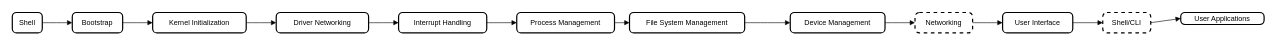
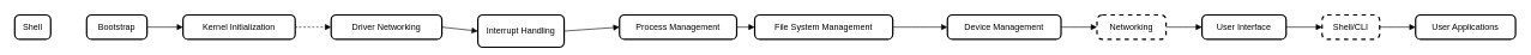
  <mxCell id="0" />
  <mxCell id="1" parent="0" />
  <mxCell id="2" value="Shell" style="rounded=1;absoluteArcSize=1;arcSize=14;whiteSpace=wrap;strokeWidth=2;" vertex="1" parent="1"><mxGeometry width="50" height="34" as="geometry" x="20" y="20" /></mxCell>
  <mxCell id="3" value="Bootstrap" style="rounded=1;absoluteArcSize=1;arcSize=14;whiteSpace=wrap;strokeWidth=2;" vertex="1" parent="1"><mxGeometry x="120" width="84" height="34" as="geometry" y="20" /></mxCell>
  <mxCell id="4" value="Kernel Initialization" style="rounded=1;absoluteArcSize=1;arcSize=14;whiteSpace=wrap;strokeWidth=2;" vertex="1" parent="1"><mxGeometry x="254" width="156" height="34" as="geometry" y="20" /></mxCell>
  <mxCell id="5" value="Driver Networking" style="rounded=1;absoluteArcSize=1;arcSize=14;whiteSpace=wrap;strokeWidth=2;" vertex="1" parent="1"><mxGeometry x="460" width="154" height="34" as="geometry" y="20" /></mxCell>
- <mxCell id="6" value="Interrupt Handling" style="rounded=1;absoluteArcSize=1;arcSize=14;whiteSpace=wrap;strokeWidth=2;" vertex="1" parent="1"><mxGeometry x="664" width="147" height="34" as="geometry" y="20" /></mxCell>
+ <mxCell id="6" value="Interrupt Handling" style="rounded=1;absoluteArcSize=1;arcSize=14;whiteSpace=wrap;strokeWidth=2;" vertex="1" parent="1"><mxGeometry x="664" y="20" width="120" height="45" as="geometry" /></mxCell>
  <mxCell id="7" value="Process Management" style="rounded=1;absoluteArcSize=1;arcSize=14;whiteSpace=wrap;strokeWidth=2;" vertex="1" parent="1"><mxGeometry x="861" width="163" height="34" as="geometry" y="20" /></mxCell>
  <mxCell id="8" value="File System Management" style="rounded=1;absoluteArcSize=1;arcSize=14;whiteSpace=wrap;strokeWidth=2;" vertex="1" parent="1"><mxGeometry x="1049" y="20" width="192" height="34" as="geometry" /></mxCell>
  <mxCell id="9" value="Device Management" style="rounded=1;absoluteArcSize=1;arcSize=14;whiteSpace=wrap;strokeWidth=2;" vertex="1" parent="1"><mxGeometry x="1317" width="158" height="34" as="geometry" y="20" /></mxCell>
  <mxCell id="10" value="Networking" style="rounded=1;absoluteArcSize=1;arcSize=14;whiteSpace=wrap;strokeWidth=2;dashed=1;" vertex="1" parent="1"><mxGeometry x="1525" width="96" height="34" as="geometry" y="20" /></mxCell>
  <mxCell id="11" value="User Interface" style="rounded=1;absoluteArcSize=1;arcSize=14;whiteSpace=wrap;strokeWidth=2;" vertex="1" parent="1"><mxGeometry x="1671" width="117" height="34" as="geometry" y="20" /></mxCell>
  <mxCell id="12" value="Shell/CLI" style="rounded=1;absoluteArcSize=1;arcSize=14;whiteSpace=wrap;strokeWidth=2;dashed=1;" vertex="1" parent="1"><mxGeometry x="1838" width="80" height="34" as="geometry" y="20" /></mxCell>
- <mxCell id="13" value="User Applications" style="rounded=1;absoluteArcSize=1;arcSize=14;whiteSpace=wrap;strokeWidth=2;" vertex="1" parent="1"><mxGeometry x="1968" y="20" width="139" height="20" as="geometry" /></mxCell>
- <mxCell id="14" value="" style="curved=1;startArrow=none;endArrow=block;exitX=1.0;exitY=0.5;entryX=0.0;entryY=0.5;" edge="1" parent="1" source="2" target="3"><mxGeometry relative="1" as="geometry"><Array as="points" /></mxGeometry></mxCell>
+ <mxCell id="13" value="User Applications" style="rounded=1;absoluteArcSize=1;arcSize=14;whiteSpace=wrap;strokeWidth=2;" vertex="1" parent="1"><mxGeometry x="1968" width="139" height="34" as="geometry" y="20" /></mxCell>
  <mxCell id="15" value="" style="curved=1;startArrow=none;endArrow=block;exitX=0.999;exitY=0.5;entryX=-0.0;entryY=0.5;" edge="1" parent="1" source="3" target="4"><mxGeometry relative="1" as="geometry"><Array as="points" /></mxGeometry></mxCell>
- <mxCell id="16" value="" style="curved=1;startArrow=none;endArrow=block;exitX=1.002;exitY=0.5;entryX=0.002;entryY=0.5;" edge="1" parent="1" source="4" target="5"><mxGeometry relative="1" as="geometry"><Array as="points" /></mxGeometry></mxCell>
+ <mxCell id="16" value="" style="curved=1;startArrow=none;endArrow=block;exitX=1.002;exitY=0.5;entryX=0.002;entryY=0.5;dashed=1;" edge="1" parent="1" source="4" target="5"><mxGeometry relative="1" as="geometry"><Array as="points" /></mxGeometry></mxCell>
  <mxCell id="17" value="" style="curved=1;startArrow=none;endArrow=block;exitX=1.0;exitY=0.5;entryX=0.0;entryY=0.5;" edge="1" parent="1" source="5" target="6"><mxGeometry relative="1" as="geometry"><Array as="points" /></mxGeometry></mxCell>
  <mxCell id="18" value="" style="curved=1;startArrow=none;endArrow=block;exitX=1.001;exitY=0.5;entryX=0.001;entryY=0.5;" edge="1" parent="1" source="6" target="7"><mxGeometry relative="1" as="geometry"><Array as="points" /></mxGeometry></mxCell>
  <mxCell id="19" value="" style="curved=1;startArrow=none;endArrow=block;exitX=1.002;exitY=0.5;entryX=0.002;entryY=0.5;" edge="1" parent="1" source="7" target="8"><mxGeometry relative="1" as="geometry"><Array as="points" /></mxGeometry></mxCell>
  <mxCell id="20" value="" style="curved=1;startArrow=none;endArrow=block;exitX=1.003;exitY=0.5;entryX=-0.002;entryY=0.5;" edge="1" parent="1" source="8" target="9"><mxGeometry relative="1" as="geometry"><Array as="points" /></mxGeometry></mxCell>
  <mxCell id="21" value="" style="curved=1;startArrow=none;endArrow=block;exitX=0.999;exitY=0.5;entryX=-0.001;entryY=0.5;" edge="1" parent="1" source="9" target="10"><mxGeometry relative="1" as="geometry"><Array as="points" /></mxGeometry></mxCell>
  <mxCell id="22" value="" style="curved=1;startArrow=none;endArrow=block;exitX=1.003;exitY=0.5;entryX=0.002;entryY=0.5;" edge="1" parent="1" source="10" target="11"><mxGeometry relative="1" as="geometry"><Array as="points" /></mxGeometry></mxCell>
  <mxCell id="23" value="" style="curved=1;startArrow=none;endArrow=block;exitX=1.003;exitY=0.5;entryX=0.005;entryY=0.5;" edge="1" parent="1" source="11" target="12"><mxGeometry relative="1" as="geometry"><Array as="points" /></mxGeometry></mxCell>
  <mxCell id="24" value="" style="curved=1;startArrow=none;endArrow=block;exitX=1.006;exitY=0.5;entryX=0.004;entryY=0.5;" edge="1" parent="1" source="12" target="13"><mxGeometry relative="1" as="geometry"><Array as="points" /></mxGeometry></mxCell>
